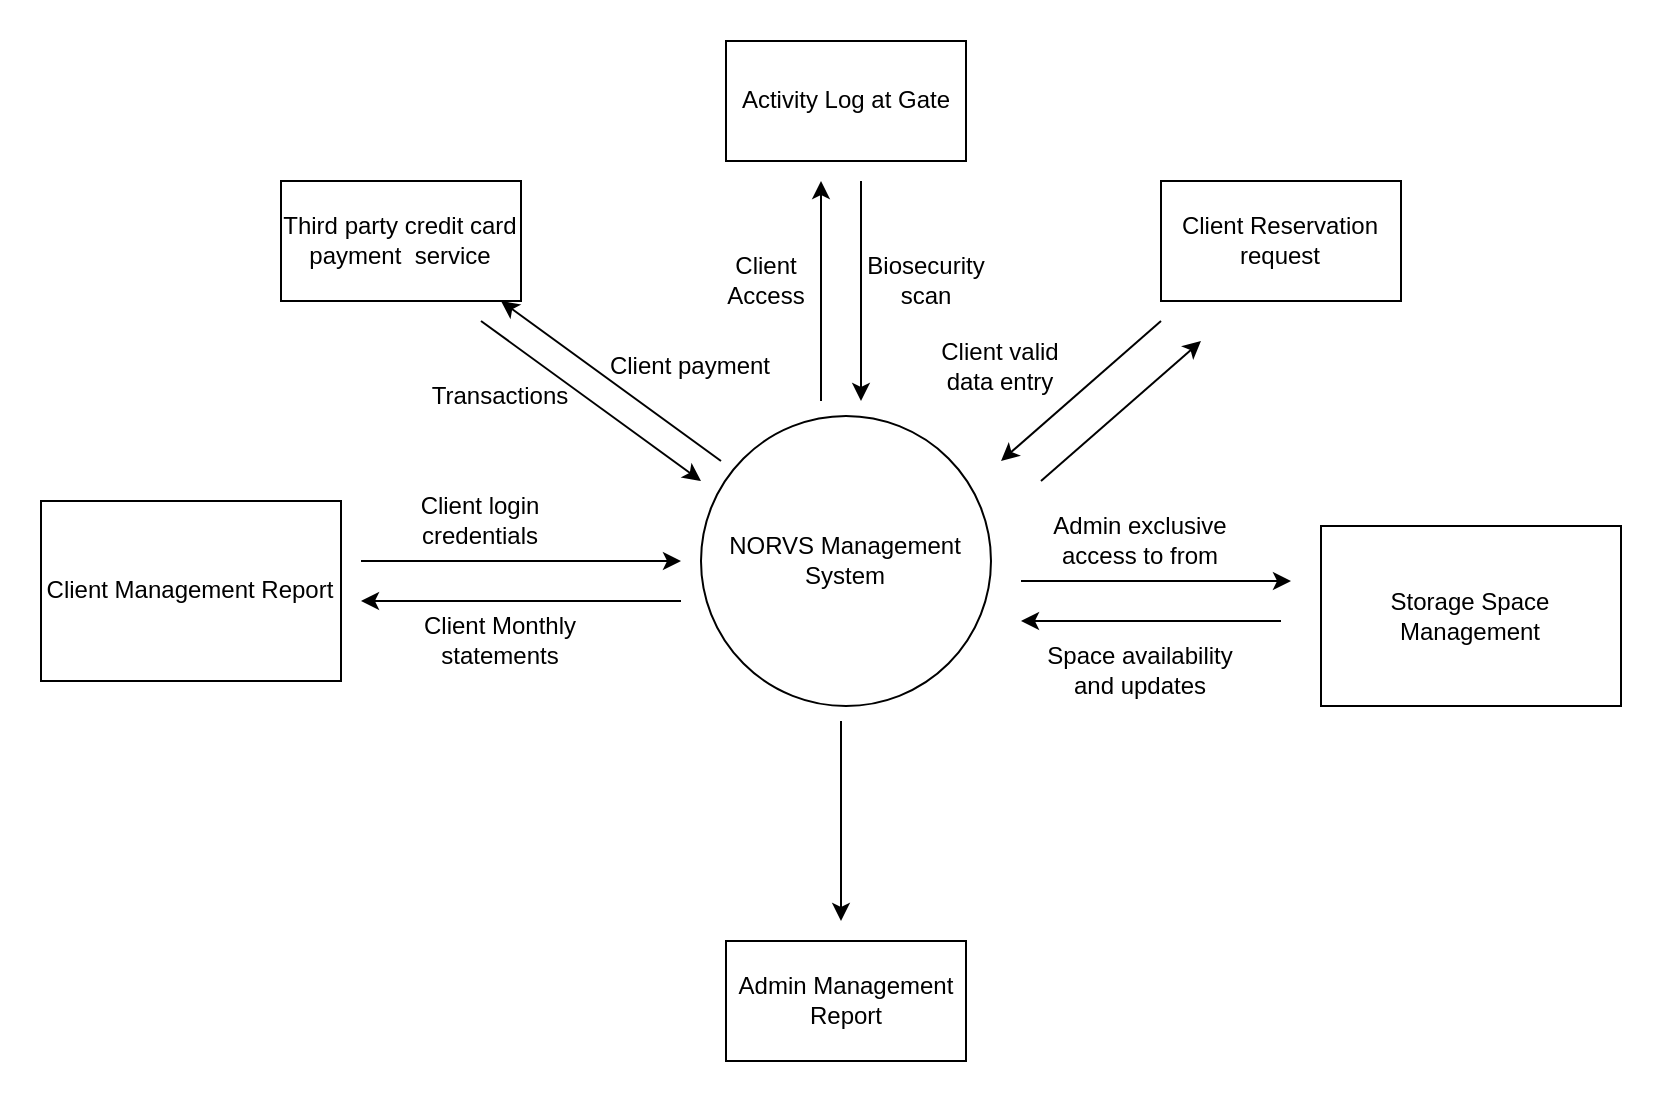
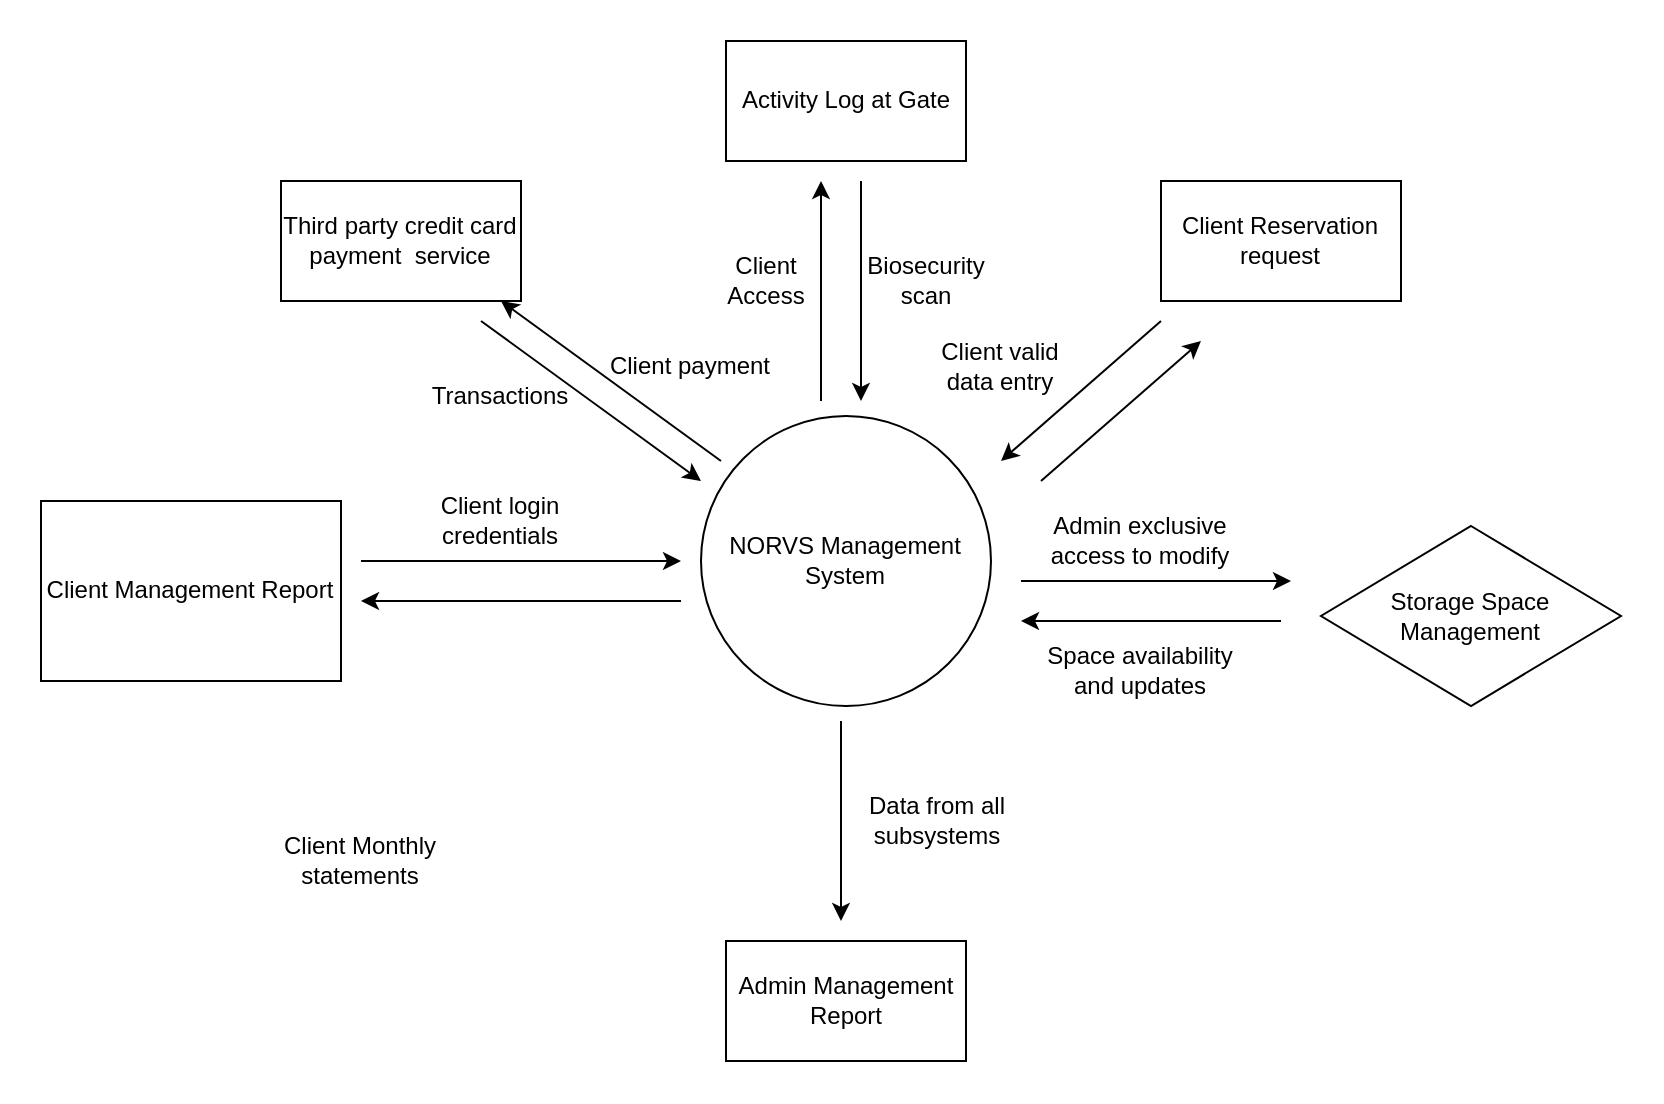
  <mxCell id="0" />
  <mxCell id="1" parent="0" />
  <mxCell id="2" value="NORVS Management System" style="ellipse;whiteSpace=wrap;html=1;aspect=fixed;" vertex="1" parent="1"><mxGeometry x="350" y="207.5" width="145" height="145" as="geometry" /></mxCell>
- <mxCell id="3" value="Storage Space Management" style="rounded=0;whiteSpace=wrap;html=1;" vertex="1" parent="1"><mxGeometry x="660" y="262.5" width="150" height="90" as="geometry" /></mxCell>
+ <mxCell id="3" value="Storage Space Management" style="rhombus;whiteSpace=wrap;html=1;" vertex="1" parent="1"><mxGeometry x="660" y="262.5" width="150" height="90" as="geometry" /></mxCell>
  <mxCell id="4" value="Activity Log at Gate" style="rounded=0;whiteSpace=wrap;html=1;" vertex="1" parent="1"><mxGeometry x="362.5" y="20" width="120" height="60" as="geometry" /></mxCell>
  <mxCell id="5" value="Third party credit card payment&amp;nbsp; service" style="rounded=0;whiteSpace=wrap;html=1;" vertex="1" parent="1"><mxGeometry x="140" y="90" width="120" height="60" as="geometry" /></mxCell>
  <mxCell id="6" value="Client Reservation request" style="rounded=0;whiteSpace=wrap;html=1;" vertex="1" parent="1"><mxGeometry x="580" y="90" width="120" height="60" as="geometry" /></mxCell>
  <mxCell id="7" value="Biosecurity scan" style="text;html=1;strokeColor=none;fillColor=none;align=center;verticalAlign=middle;whiteSpace=wrap;rounded=0;" vertex="1" parent="1"><mxGeometry x="442.5" y="130" width="40" height="20" as="geometry" /></mxCell>
  <mxCell id="8" value="" style="endArrow=classic;html=1;" edge="1" parent="1"><mxGeometry width="50" height="50" relative="1" as="geometry"><mxPoint x="430" y="90" as="sourcePoint" /><mxPoint x="430" y="200" as="targetPoint" /></mxGeometry></mxCell>
  <mxCell id="9" value="" style="endArrow=classic;html=1;" edge="1" parent="1"><mxGeometry width="50" height="50" relative="1" as="geometry"><mxPoint x="410" y="200" as="sourcePoint" /><mxPoint x="410" y="90" as="targetPoint" /></mxGeometry></mxCell>
  <mxCell id="10" value="Client Access" style="text;html=1;strokeColor=none;fillColor=none;align=center;verticalAlign=middle;whiteSpace=wrap;rounded=0;" vertex="1" parent="1"><mxGeometry x="362.5" y="130" width="40" height="20" as="geometry" /></mxCell>
  <mxCell id="11" value="Client valid data entry" style="text;html=1;strokeColor=none;fillColor=none;align=center;verticalAlign=middle;whiteSpace=wrap;rounded=0;" vertex="1" parent="1"><mxGeometry x="460" y="157.5" width="80" height="50" as="geometry" /></mxCell>
  <mxCell id="12" value="" style="endArrow=classic;html=1;" edge="1" parent="1"><mxGeometry width="50" height="50" relative="1" as="geometry"><mxPoint x="580" y="160" as="sourcePoint" /><mxPoint x="500" y="230" as="targetPoint" /></mxGeometry></mxCell>
  <mxCell id="13" value="" style="endArrow=classic;html=1;" edge="1" parent="1"><mxGeometry width="50" height="50" relative="1" as="geometry"><mxPoint x="520" y="240" as="sourcePoint" /><mxPoint x="600" y="170" as="targetPoint" /></mxGeometry></mxCell>
  <mxCell id="14" value="" style="endArrow=classic;html=1;" edge="1" parent="1"><mxGeometry width="50" height="50" relative="1" as="geometry"><mxPoint x="510" y="290" as="sourcePoint" /><mxPoint x="645" y="290" as="targetPoint" /></mxGeometry></mxCell>
- <mxCell id="15" value="Admin exclusive access to from" style="text;html=1;strokeColor=none;fillColor=none;align=center;verticalAlign=middle;whiteSpace=wrap;rounded=0;" vertex="1" parent="1"><mxGeometry x="520" y="250" width="100" height="40" as="geometry" /></mxCell>
+ <mxCell id="15" value="Admin exclusive access to modify" style="text;html=1;strokeColor=none;fillColor=none;align=center;verticalAlign=middle;whiteSpace=wrap;rounded=0;" vertex="1" parent="1"><mxGeometry x="520" y="250" width="100" height="40" as="geometry" /></mxCell>
  <mxCell id="16" value="" style="endArrow=classic;html=1;" edge="1" parent="1"><mxGeometry width="50" height="50" relative="1" as="geometry"><mxPoint x="640" y="310" as="sourcePoint" /><mxPoint x="510" y="310" as="targetPoint" /></mxGeometry></mxCell>
  <mxCell id="17" value="Space availability and updates" style="text;html=1;strokeColor=none;fillColor=none;align=center;verticalAlign=middle;whiteSpace=wrap;rounded=0;" vertex="1" parent="1"><mxGeometry x="520" y="310" width="100" height="50" as="geometry" /></mxCell>
  <mxCell id="18" value="" style="endArrow=classic;html=1;" edge="1" parent="1"><mxGeometry width="50" height="50" relative="1" as="geometry"><mxPoint x="360" y="230" as="sourcePoint" /><mxPoint x="250" y="150" as="targetPoint" /></mxGeometry></mxCell>
  <mxCell id="19" value="Client payment" style="text;html=1;strokeColor=none;fillColor=none;align=center;verticalAlign=middle;whiteSpace=wrap;rounded=0;" vertex="1" parent="1"><mxGeometry x="300" y="172.5" width="90" height="20" as="geometry" /></mxCell>
  <mxCell id="20" value="" style="endArrow=classic;html=1;" edge="1" parent="1"><mxGeometry width="50" height="50" relative="1" as="geometry"><mxPoint x="240" y="160" as="sourcePoint" /><mxPoint x="350" y="240" as="targetPoint" /></mxGeometry></mxCell>
  <mxCell id="21" value="Transactions" style="text;html=1;strokeColor=none;fillColor=none;align=center;verticalAlign=middle;whiteSpace=wrap;rounded=0;" vertex="1" parent="1"><mxGeometry x="230" y="187.5" width="40" height="20" as="geometry" /></mxCell>
  <mxCell id="22" value="Client Management Report" style="rounded=0;whiteSpace=wrap;html=1;" vertex="1" parent="1"><mxGeometry x="20" y="250" width="150" height="90" as="geometry" /></mxCell>
  <mxCell id="23" value="Admin Management Report" style="rounded=0;whiteSpace=wrap;html=1;" vertex="1" parent="1"><mxGeometry x="362.5" y="470" width="120" height="60" as="geometry" /></mxCell>
- <mxCell id="24" value="Client login credentials" style="text;html=1;strokeColor=none;fillColor=none;align=center;verticalAlign=middle;whiteSpace=wrap;rounded=0;" vertex="1" parent="1"><mxGeometry x="200" y="250" width="80" height="20" as="geometry" /></mxCell>
+ <mxCell id="24" value="Client login credentials" style="text;html=1;strokeColor=none;fillColor=none;align=center;verticalAlign=middle;whiteSpace=wrap;rounded=0;" vertex="1" parent="1"><mxGeometry x="210" y="250" width="80" height="20" as="geometry" /></mxCell>
  <mxCell id="25" value="" style="endArrow=classic;html=1;" edge="1" parent="1"><mxGeometry width="50" height="50" relative="1" as="geometry"><mxPoint x="180" y="280" as="sourcePoint" /><mxPoint x="340" y="280" as="targetPoint" /></mxGeometry></mxCell>
  <mxCell id="26" value="" style="endArrow=classic;html=1;" edge="1" parent="1"><mxGeometry width="50" height="50" relative="1" as="geometry"><mxPoint x="340" y="300" as="sourcePoint" /><mxPoint x="180" y="300" as="targetPoint" /></mxGeometry></mxCell>
- <mxCell id="27" value="Client Monthly statements" style="text;html=1;strokeColor=none;fillColor=none;align=center;verticalAlign=middle;whiteSpace=wrap;rounded=0;" vertex="1" parent="1"><mxGeometry x="210" y="310" width="80" height="20" as="geometry" /></mxCell>
+ <mxCell id="27" value="Client Monthly statements" style="text;html=1;strokeColor=none;fillColor=none;align=center;verticalAlign=middle;whiteSpace=wrap;rounded=0;" vertex="1" parent="1"><mxGeometry x="140" y="420" width="80" height="20" as="geometry" /></mxCell>
  <mxCell id="28" value="" style="endArrow=classic;html=1;" edge="1" parent="1"><mxGeometry width="50" height="50" relative="1" as="geometry"><mxPoint x="420" y="360" as="sourcePoint" /><mxPoint x="420" y="460" as="targetPoint" /></mxGeometry></mxCell>
+ <mxCell id="29" value="Data from all subsystems" style="text;html=1;strokeColor=none;fillColor=none;align=center;verticalAlign=middle;whiteSpace=wrap;rounded=0;" vertex="1" parent="1"><mxGeometry x="430" y="400" width="77" height="20" as="geometry" /></mxCell>
